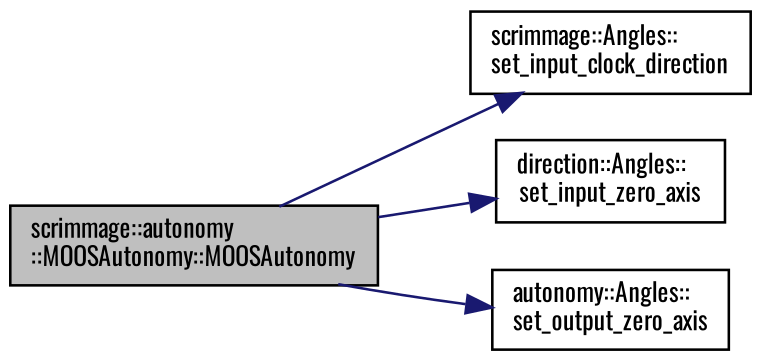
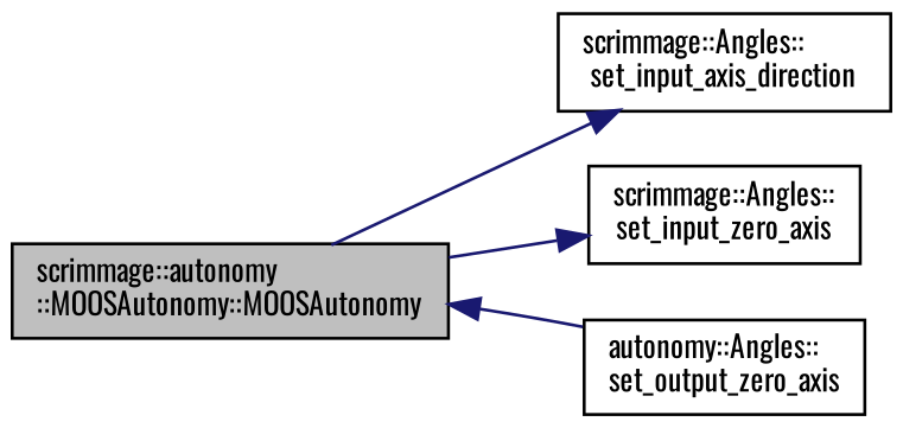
  digraph {
    fontname=Oswald
    rankdir=LR
    node [color=black fillcolor=white fontname=Oswald fontsize=10 shape=record style=filled]
    edge [color=midnightblue fontname=Oswald fontsize=10 labelfontname=Helvetica labelfontsize=10 style=solid]
    n1 [fillcolor=grey75 fontcolor=black height=0.2 label="scrimmage::autonomy\l::MOOSAutonomy::MOOSAutonomy" width=0.4]
-   n2 [height=0.2 label="scrimmage::Angles::\lset_input_clock_direction" width=0.4]
-   n3 [height=0.2 label="direction::Angles::\lset_input_zero_axis" width=0.4]
+   n2 [height=0.2 label="scrimmage::Angles::\lset_input_axis_direction" width=0.4]
+   n3 [height=0.2 label="scrimmage::Angles::\lset_input_zero_axis" width=0.4]
    n4 [height=0.2 label="autonomy::Angles::\lset_output_zero_axis" width=0.4]
    n1 -> n2
    n1 -> n3
-   n1 -> n4
+   n4 -> n1
  }
